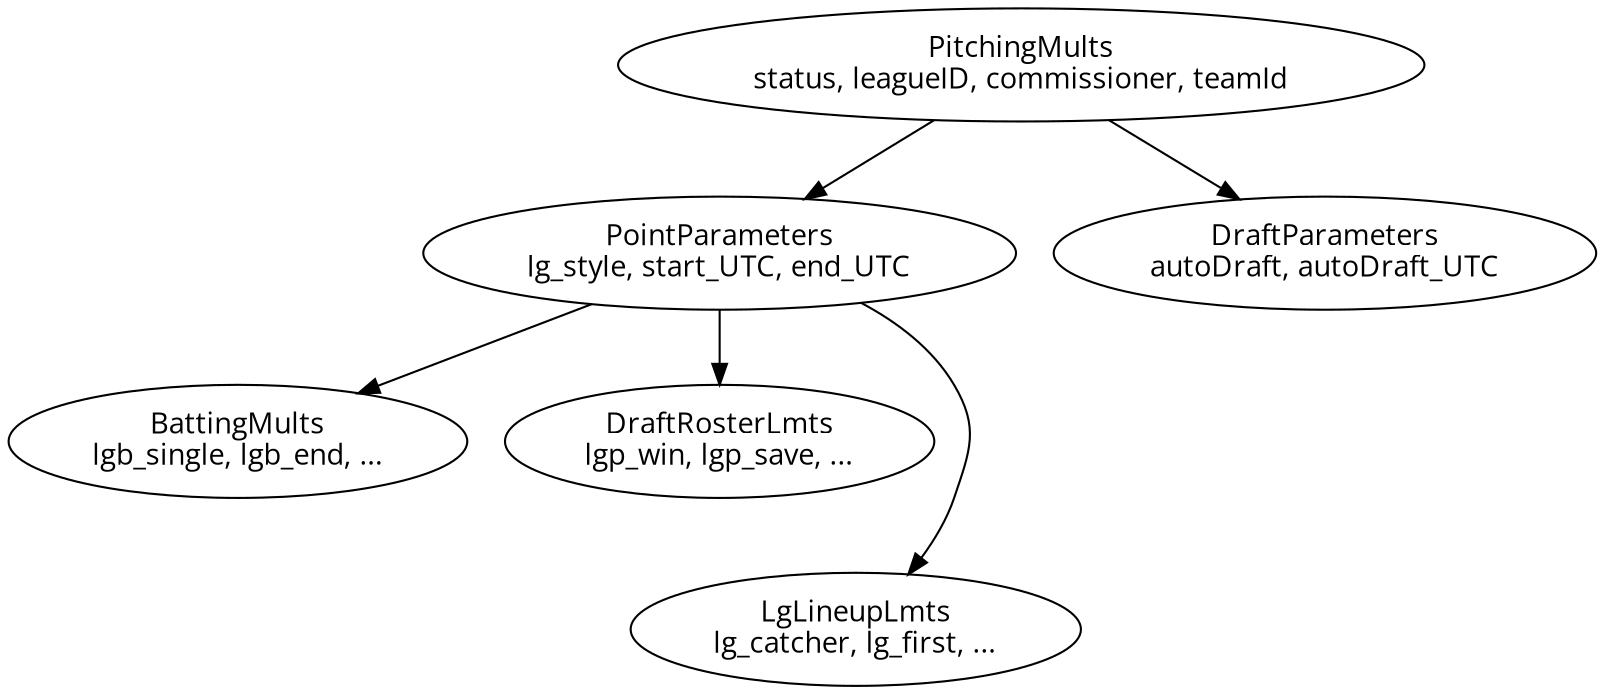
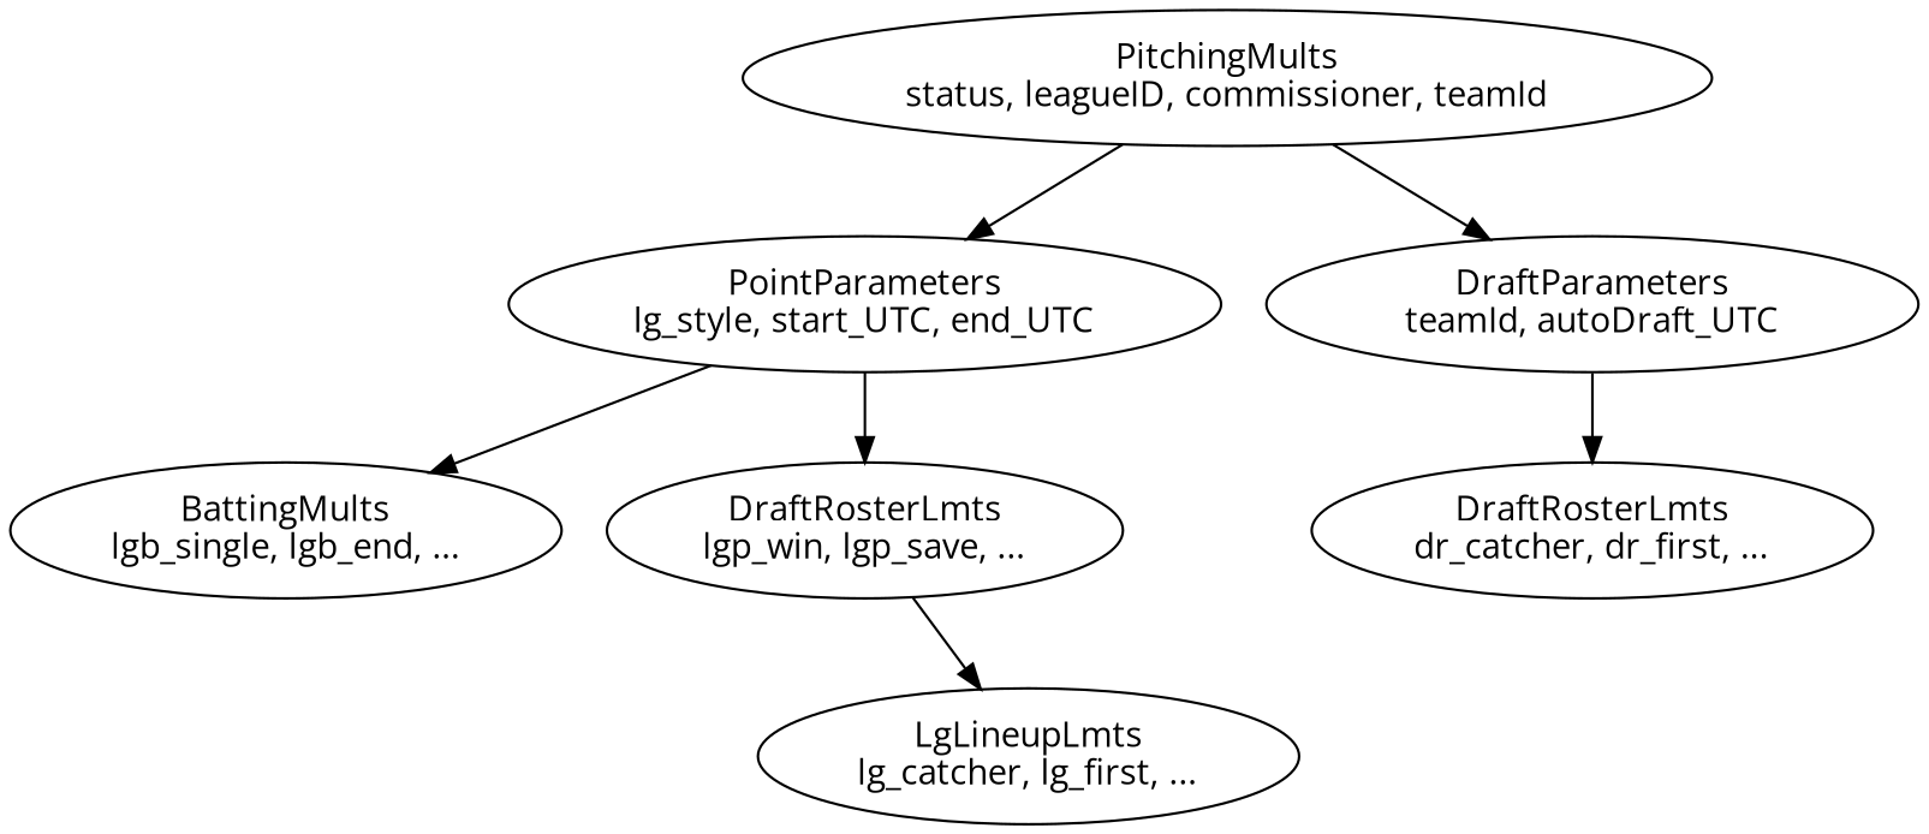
  digraph {
    fontname="Open Sans"
    node [fontname="Open Sans"]
    edge [fontname="Open Sans"]
    n1 [label="PitchingMults\nstatus, leagueID, commissioner, teamId"]
    n2 [label="PointParameters\nlg_style, start_UTC, end_UTC"]
-   n3 [label="DraftParameters\nautoDraft, autoDraft_UTC"]
+   n3 [label="DraftParameters\nteamId, autoDraft_UTC"]
    n4 [label="BattingMults\nlgb_single, lgb_end, ..."]
    n5 [label="DraftRosterLmts\nlgp_win, lgp_save, ..."]
    n6 [label="LgLineupLmts\nlg_catcher, lg_first, ..."]
+   n7 [label="DraftRosterLmts\ndr_catcher, dr_first, ..."]
    n1 -> n2
    n1 -> n3
    n2 -> n4
    n2 -> n5
-   n2 -> n6
+   n5 -> n6
+   n3 -> n7
  }
